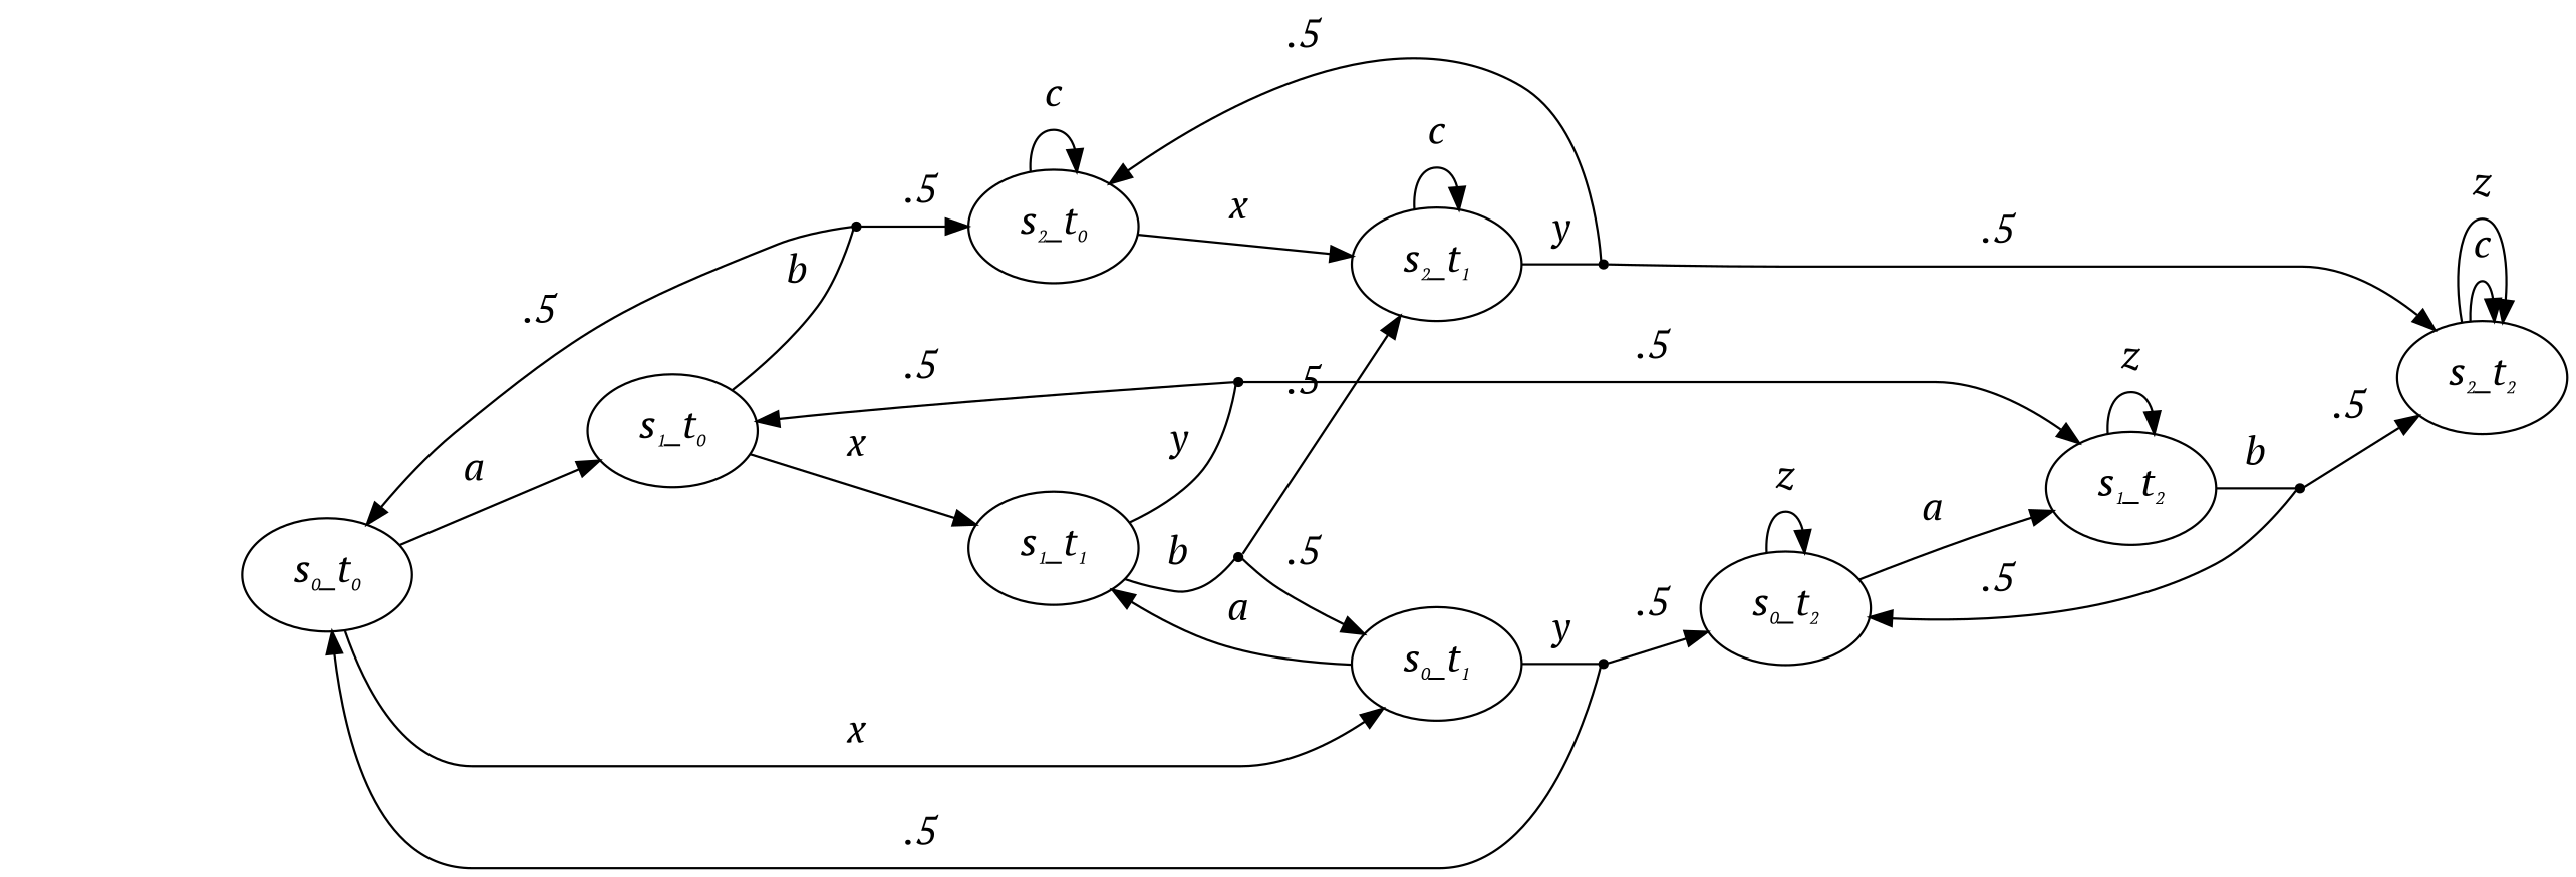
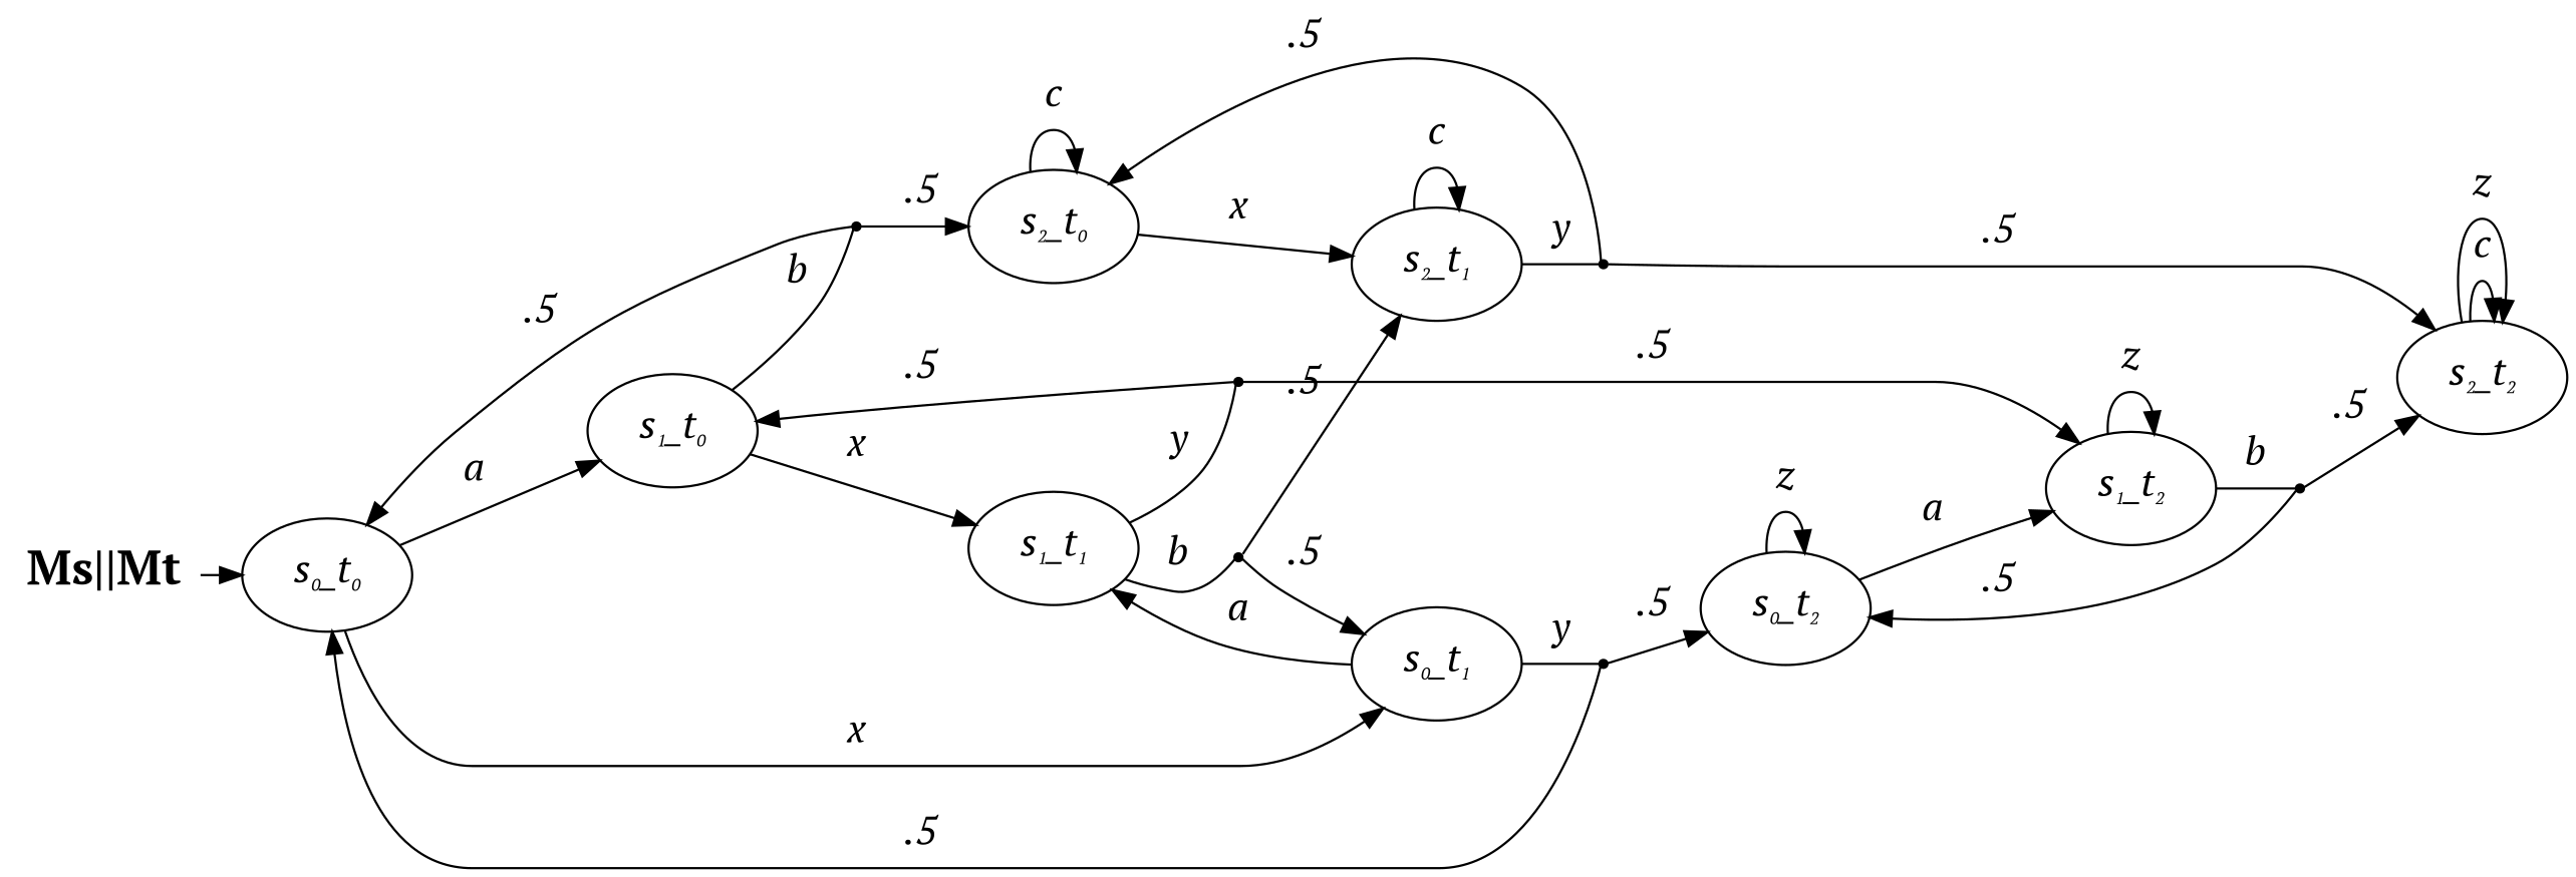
  digraph {
    rankdir=LR
    ranksep=0.25
    fontname="PT Serif"
    node [fontsize=18 fontname="PT Serif"]
    edge [fontsize=18 fontname="PT Serif"]
+   n1 [fontsize=21.599999999999998 label=<<b>Ms||Mt</b>> shape=none]
    n2 [label=<<i><table cellpadding="2" border="0" cellborder="0"><tr><td>s<sub><font point-size="9.0">0</font></sub>_t<sub><font point-size="9.0">0</font></sub></td></tr></table></i>>]
    n3 [label=<<i><table cellpadding="2" border="0" cellborder="0"><tr><td>s<sub><font point-size="9.0">1</font></sub>_t<sub><font point-size="9.0">0</font></sub></td></tr></table></i>>]
    n4 [label=<<i><table cellpadding="2" border="0" cellborder="0"><tr><td>s<sub><font point-size="9.0">0</font></sub>_t<sub><font point-size="9.0">1</font></sub></td></tr></table></i>>]
    p_point_s1_t0_b [shape=point]
    n6 [label=<<i><table cellpadding="2" border="0" cellborder="0"><tr><td>s<sub><font point-size="9.0">1</font></sub>_t<sub><font point-size="9.0">1</font></sub></td></tr></table></i>>]
    p_point_s0_t1_y [shape=point]
    n8 [label=<<i><table cellpadding="2" border="0" cellborder="0"><tr><td>s<sub><font point-size="9.0">2</font></sub>_t<sub><font point-size="9.0">0</font></sub></td></tr></table></i>>]
    n9 [label=<<i><table cellpadding="2" border="0" cellborder="0"><tr><td>s<sub><font point-size="9.0">2</font></sub>_t<sub><font point-size="9.0">1</font></sub></td></tr></table></i>>]
    p_point_s1_t1_b [shape=point]
    p_point_s1_t1_y [shape=point]
    n12 [label=<<i><table cellpadding="2" border="0" cellborder="0"><tr><td>s<sub><font point-size="9.0">0</font></sub>_t<sub><font point-size="9.0">2</font></sub></td></tr></table></i>>]
    n13 [label=<<i><table cellpadding="2" border="0" cellborder="0"><tr><td>s<sub><font point-size="9.0">1</font></sub>_t<sub><font point-size="9.0">2</font></sub></td></tr></table></i>>]
    p_point_s2_t1_y [shape=point]
    p_point_s1_t2_b [shape=point]
    n16 [label=<<i><table cellpadding="2" border="0" cellborder="0"><tr><td>s<sub><font point-size="9.0">2</font></sub>_t<sub><font point-size="9.0">2</font></sub></td></tr></table></i>>]
+   n1 -> n2
    n2 -> n3 [label=<<i><table cellpadding="2" border="0" cellborder="0"><tr><td>a</td></tr></table></i>> minlen=2]
    n2 -> n4 [label=<<i><table cellpadding="2" border="0" cellborder="0"><tr><td>x</td></tr></table></i>> minlen=2]
    n3 -> p_point_s1_t0_b [arrowhead=none label=<<i><table cellpadding="2" border="0" cellborder="0"><tr><td>b</td></tr></table></i>>]
    n3 -> n6 [label=<<i><table cellpadding="2" border="0" cellborder="0"><tr><td>x</td></tr></table></i>> minlen=2]
    n4 -> n6 [label=<<i><table cellpadding="2" border="0" cellborder="0"><tr><td>a</td></tr></table></i>> minlen=2]
    n4 -> p_point_s0_t1_y [arrowhead=none label=<<i><table cellpadding="2" border="0" cellborder="0"><tr><td>y</td></tr></table></i>>]
    p_point_s1_t0_b -> n2 [label=<<i><table cellpadding="2" border="0" cellborder="0"><tr><td>.5</td></tr></table></i>>]
    p_point_s1_t0_b -> n8 [label=<<i><table cellpadding="2" border="0" cellborder="0"><tr><td>.5</td></tr></table></i>>]
    n6 -> p_point_s1_t1_b [arrowhead=none label=<<i><table cellpadding="2" border="0" cellborder="0"><tr><td>b</td></tr></table></i>>]
    n6 -> p_point_s1_t1_y [arrowhead=none label=<<i><table cellpadding="2" border="0" cellborder="0"><tr><td>y</td></tr></table></i>>]
    p_point_s0_t1_y -> n2 [label=<<i><table cellpadding="2" border="0" cellborder="0"><tr><td>.5</td></tr></table></i>>]
    p_point_s0_t1_y -> n12 [label=<<i><table cellpadding="2" border="0" cellborder="0"><tr><td>.5</td></tr></table></i>>]
    n8 -> n8 [label=<<i><table cellpadding="2" border="0" cellborder="0"><tr><td>c</td></tr></table></i>> minlen=2]
    n8 -> n9 [label=<<i><table cellpadding="2" border="0" cellborder="0"><tr><td>x</td></tr></table></i>> minlen=2]
    n9 -> n9 [label=<<i><table cellpadding="2" border="0" cellborder="0"><tr><td>c</td></tr></table></i>> minlen=2]
    n9 -> p_point_s2_t1_y [arrowhead=none label=<<i><table cellpadding="2" border="0" cellborder="0"><tr><td>y</td></tr></table></i>>]
    p_point_s1_t1_b -> n4 [label=<<i><table cellpadding="2" border="0" cellborder="0"><tr><td>.5</td></tr></table></i>>]
    p_point_s1_t1_b -> n9 [label=<<i><table cellpadding="2" border="0" cellborder="0"><tr><td>.5</td></tr></table></i>>]
    p_point_s1_t1_y -> n3 [label=<<i><table cellpadding="2" border="0" cellborder="0"><tr><td>.5</td></tr></table></i>>]
    p_point_s1_t1_y -> n13 [label=<<i><table cellpadding="2" border="0" cellborder="0"><tr><td>.5</td></tr></table></i>>]
    n12 -> n12 [label=<<i><table cellpadding="2" border="0" cellborder="0"><tr><td>z</td></tr></table></i>> minlen=2]
    n12 -> n13 [label=<<i><table cellpadding="2" border="0" cellborder="0"><tr><td>a</td></tr></table></i>> minlen=2]
    n13 -> n13 [label=<<i><table cellpadding="2" border="0" cellborder="0"><tr><td>z</td></tr></table></i>> minlen=2]
    n13 -> p_point_s1_t2_b [arrowhead=none label=<<i><table cellpadding="2" border="0" cellborder="0"><tr><td>b</td></tr></table></i>>]
    p_point_s2_t1_y -> n8 [label=<<i><table cellpadding="2" border="0" cellborder="0"><tr><td>.5</td></tr></table></i>>]
    p_point_s2_t1_y -> n16 [label=<<i><table cellpadding="2" border="0" cellborder="0"><tr><td>.5</td></tr></table></i>>]
    p_point_s1_t2_b -> n12 [label=<<i><table cellpadding="2" border="0" cellborder="0"><tr><td>.5</td></tr></table></i>>]
    p_point_s1_t2_b -> n16 [label=<<i><table cellpadding="2" border="0" cellborder="0"><tr><td>.5</td></tr></table></i>>]
    n16 -> n16 [label=<<i><table cellpadding="2" border="0" cellborder="0"><tr><td>c</td></tr></table></i>> minlen=2]
    n16 -> n16 [label=<<i><table cellpadding="2" border="0" cellborder="0"><tr><td>z</td></tr></table></i>> minlen=2]
  }
